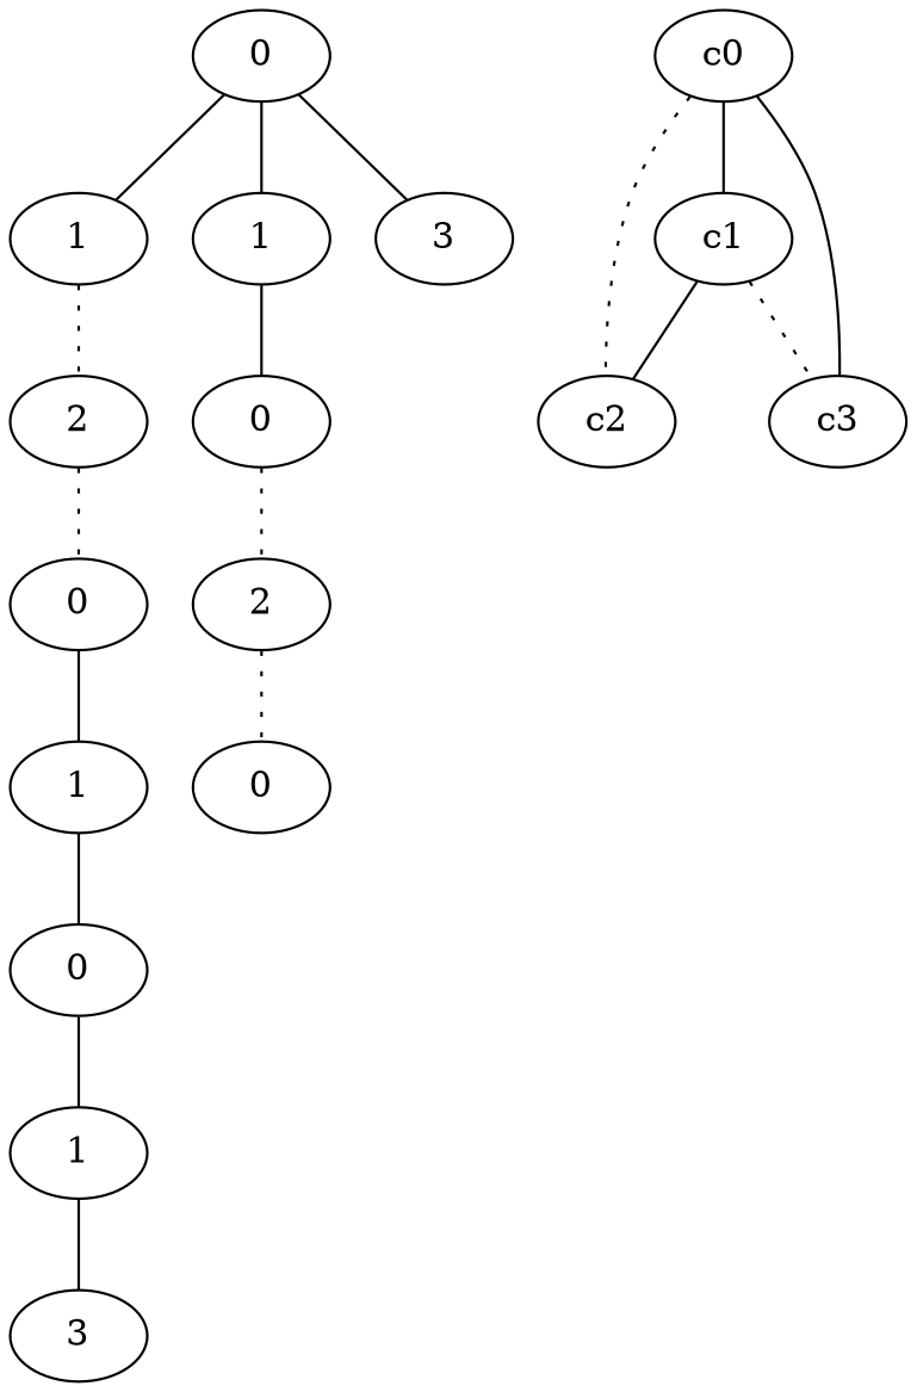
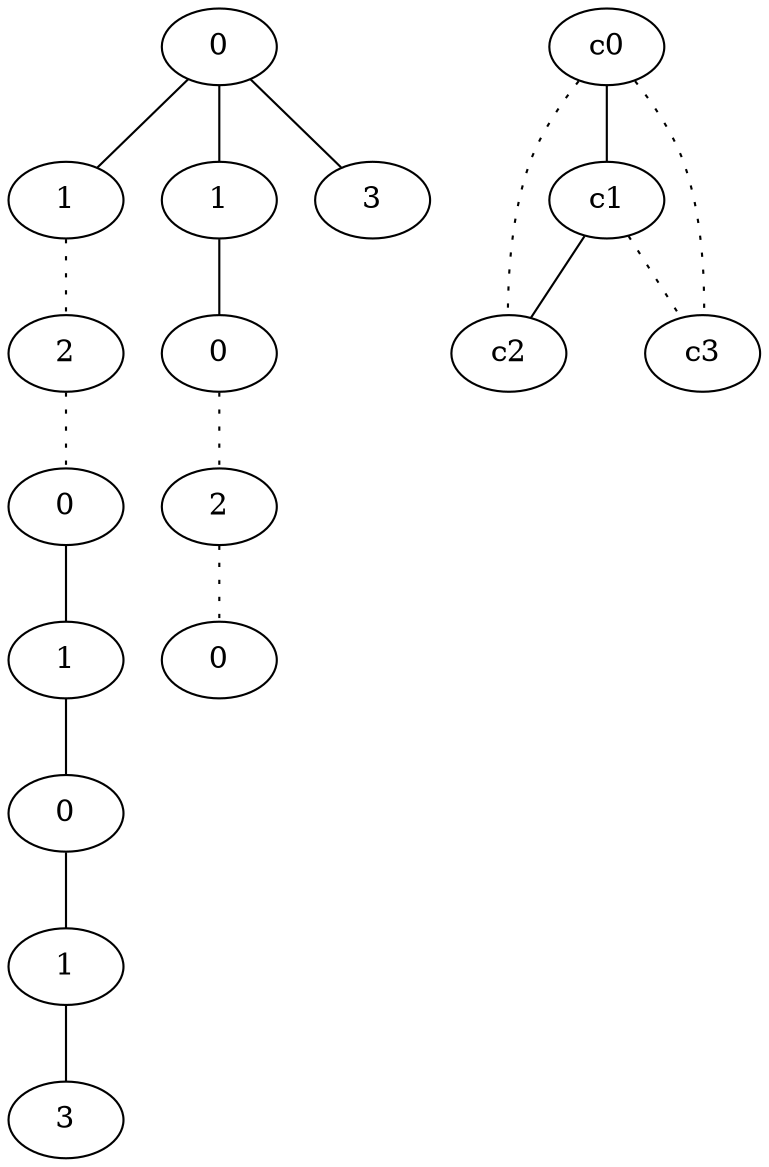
  graph {
    n1 [label=0]
    n2 [label=1]
    n3 [label=1]
    n4 [label=3]
    n5 [label=2]
    n6 [label=0]
    n7 [label=0]
    n8 [label=1]
    n9 [label=0]
    n10 [label=1]
    n11 [label=3]
    n12 [label=2]
    n13 [label=0]
    c0
    c1
    c2
    c3
    n1 -- n2
    n1 -- n3
    n1 -- n4
    n2 -- n5 [style=dotted]
    n3 -- n6
    n5 -- n7 [style=dotted]
    n6 -- n12 [style=dotted]
    n7 -- n8
    n8 -- n9
    n9 -- n10
    n10 -- n11
    n12 -- n13 [style=dotted]
    c0 -- c1
    c0 -- c2 [style=dotted]
-   c0 -- c3
+   c0 -- c3 [style=dotted]
    c1 -- c2 [style=solid]
    c1 -- c3 [style=dotted]
  }
